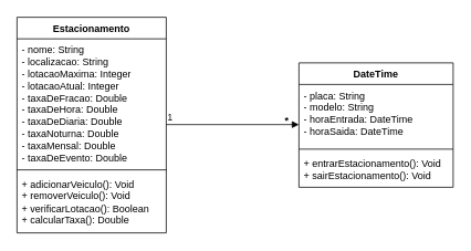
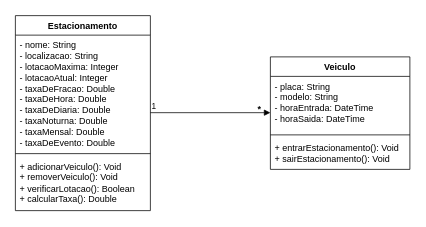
  <mxCell id="0" />
  <mxCell id="1" parent="0" />
  <mxCell id="2" value="Estacionamento" style="swimlane;fontStyle=1;align=center;verticalAlign=top;childLayout=stackLayout;horizontal=1;startSize=26;horizontalStack=0;resizeParent=1;resizeParentMax=0;resizeLast=0;collapsible=1;marginBottom=0;whiteSpace=wrap;html=1;" vertex="1" parent="1"><mxGeometry x="20" y="20" width="180" height="260" as="geometry" /></mxCell>
  <mxCell id="3" value="&lt;div&gt;- nome: String&lt;/div&gt;&lt;div&gt;- localizacao: String&lt;/div&gt;&lt;div&gt;- lotacaoMaxima: Integer&lt;/div&gt;&lt;div&gt;- lotacaoAtual: Integer&lt;/div&gt;&lt;div&gt;- taxaDeFracao: Double&lt;/div&gt;&lt;div&gt;- taxaDeHora: Double&lt;/div&gt;&lt;div&gt;- taxaDeDiaria: Double&lt;/div&gt;&lt;div&gt;- taxaNoturna: Double&lt;/div&gt;&lt;div&gt;- taxaMensal: Double&lt;/div&gt;&lt;div&gt;- taxaDeEvento: Double&lt;/div&gt;" style="text;strokeColor=none;fillColor=none;align=left;verticalAlign=top;spacingLeft=4;spacingRight=4;overflow=hidden;rotatable=0;points=[[0,0.5],[1,0.5]];portConstraint=eastwest;whiteSpace=wrap;html=1;" vertex="1" parent="2"><mxGeometry y="26" width="180" height="154" as="geometry" /></mxCell>
  <mxCell id="4" value="" style="line;strokeWidth=1;fillColor=none;align=left;verticalAlign=middle;spacingTop=-1;spacingLeft=3;spacingRight=3;rotatable=0;labelPosition=right;points=[];portConstraint=eastwest;strokeColor=inherit;" vertex="1" parent="2"><mxGeometry y="180" width="180" height="8" as="geometry" /></mxCell>
  <mxCell id="5" value="&lt;div&gt;+ adicionarVeiculo(): Void&lt;/div&gt;&lt;div&gt;+ removerVeiculo(): Void&lt;/div&gt;&lt;div&gt;+ verificarLotacao(): Boolean&lt;/div&gt;&lt;div&gt;+ calcularTaxa(): Double&lt;/div&gt;" style="text;strokeColor=none;fillColor=none;align=left;verticalAlign=top;spacingLeft=4;spacingRight=4;overflow=hidden;rotatable=0;points=[[0,0.5],[1,0.5]];portConstraint=eastwest;whiteSpace=wrap;html=1;" vertex="1" parent="2"><mxGeometry y="188" width="180" height="72" as="geometry" /></mxCell>
- <mxCell id="6" value="DateTime" style="swimlane;fontStyle=1;align=center;verticalAlign=top;childLayout=stackLayout;horizontal=1;startSize=26;horizontalStack=0;resizeParent=1;resizeParentMax=0;resizeLast=0;collapsible=1;marginBottom=0;whiteSpace=wrap;html=1;" vertex="1" parent="1"><mxGeometry x="360" y="75" width="186" height="150" as="geometry" /></mxCell>
+ <mxCell id="6" value="Veiculo" style="swimlane;fontStyle=1;align=center;verticalAlign=top;childLayout=stackLayout;horizontal=1;startSize=26;horizontalStack=0;resizeParent=1;resizeParentMax=0;resizeLast=0;collapsible=1;marginBottom=0;whiteSpace=wrap;html=1;" vertex="1" parent="1"><mxGeometry x="360" y="75" width="186" height="150" as="geometry" /></mxCell>
  <mxCell id="7" value="&lt;div&gt;- placa: String&lt;/div&gt;&lt;div&gt;- modelo: String&lt;/div&gt;&lt;div&gt;- horaEntrada: DateTime&lt;/div&gt;&lt;div&gt;- horaSaida: DateTime&lt;/div&gt;" style="text;strokeColor=none;fillColor=none;align=left;verticalAlign=top;spacingLeft=4;spacingRight=4;overflow=hidden;rotatable=0;points=[[0,0.5],[1,0.5]];portConstraint=eastwest;whiteSpace=wrap;html=1;" vertex="1" parent="6"><mxGeometry y="26" width="186" height="74" as="geometry" /></mxCell>
  <mxCell id="8" value="" style="line;strokeWidth=1;fillColor=none;align=left;verticalAlign=middle;spacingTop=-1;spacingLeft=3;spacingRight=3;rotatable=0;labelPosition=right;points=[];portConstraint=eastwest;strokeColor=inherit;" vertex="1" parent="6"><mxGeometry y="100" width="186" height="8" as="geometry" /></mxCell>
  <mxCell id="9" value="&lt;div&gt;+ entrarEstacionamento(): Void&lt;/div&gt;&lt;div&gt;+ sairEstacionamento(): Void&lt;/div&gt;" style="text;strokeColor=none;fillColor=none;align=left;verticalAlign=top;spacingLeft=4;spacingRight=4;overflow=hidden;rotatable=0;points=[[0,0.5],[1,0.5]];portConstraint=eastwest;whiteSpace=wrap;html=1;" vertex="1" parent="6"><mxGeometry y="108" width="186" height="42" as="geometry" /></mxCell>
  <mxCell id="10" value="&lt;br&gt;" style="endArrow=block;endFill=1;html=1;edgeStyle=orthogonalEdgeStyle;align=left;verticalAlign=top;rounded=0;" edge="1" parent="1"><mxGeometry x="-1" relative="1" as="geometry"><mxPoint x="200" y="149.41" as="sourcePoint" /><mxPoint x="360" y="149.41" as="targetPoint" /></mxGeometry></mxCell>
  <mxCell id="11" value="1" style="edgeLabel;resizable=0;html=1;align=left;verticalAlign=bottom;" connectable="0" vertex="1" parent="10"><mxGeometry x="-1" relative="1" as="geometry" /></mxCell>
  <mxCell id="12" value="*" style="text;align=center;fontStyle=1;verticalAlign=middle;spacingLeft=3;spacingRight=3;strokeColor=none;rotatable=0;points=[[0,0.5],[1,0.5]];portConstraint=eastwest;html=1;" vertex="1" parent="1"><mxGeometry x="340" y="140" width="10" height="10" as="geometry" /></mxCell>
